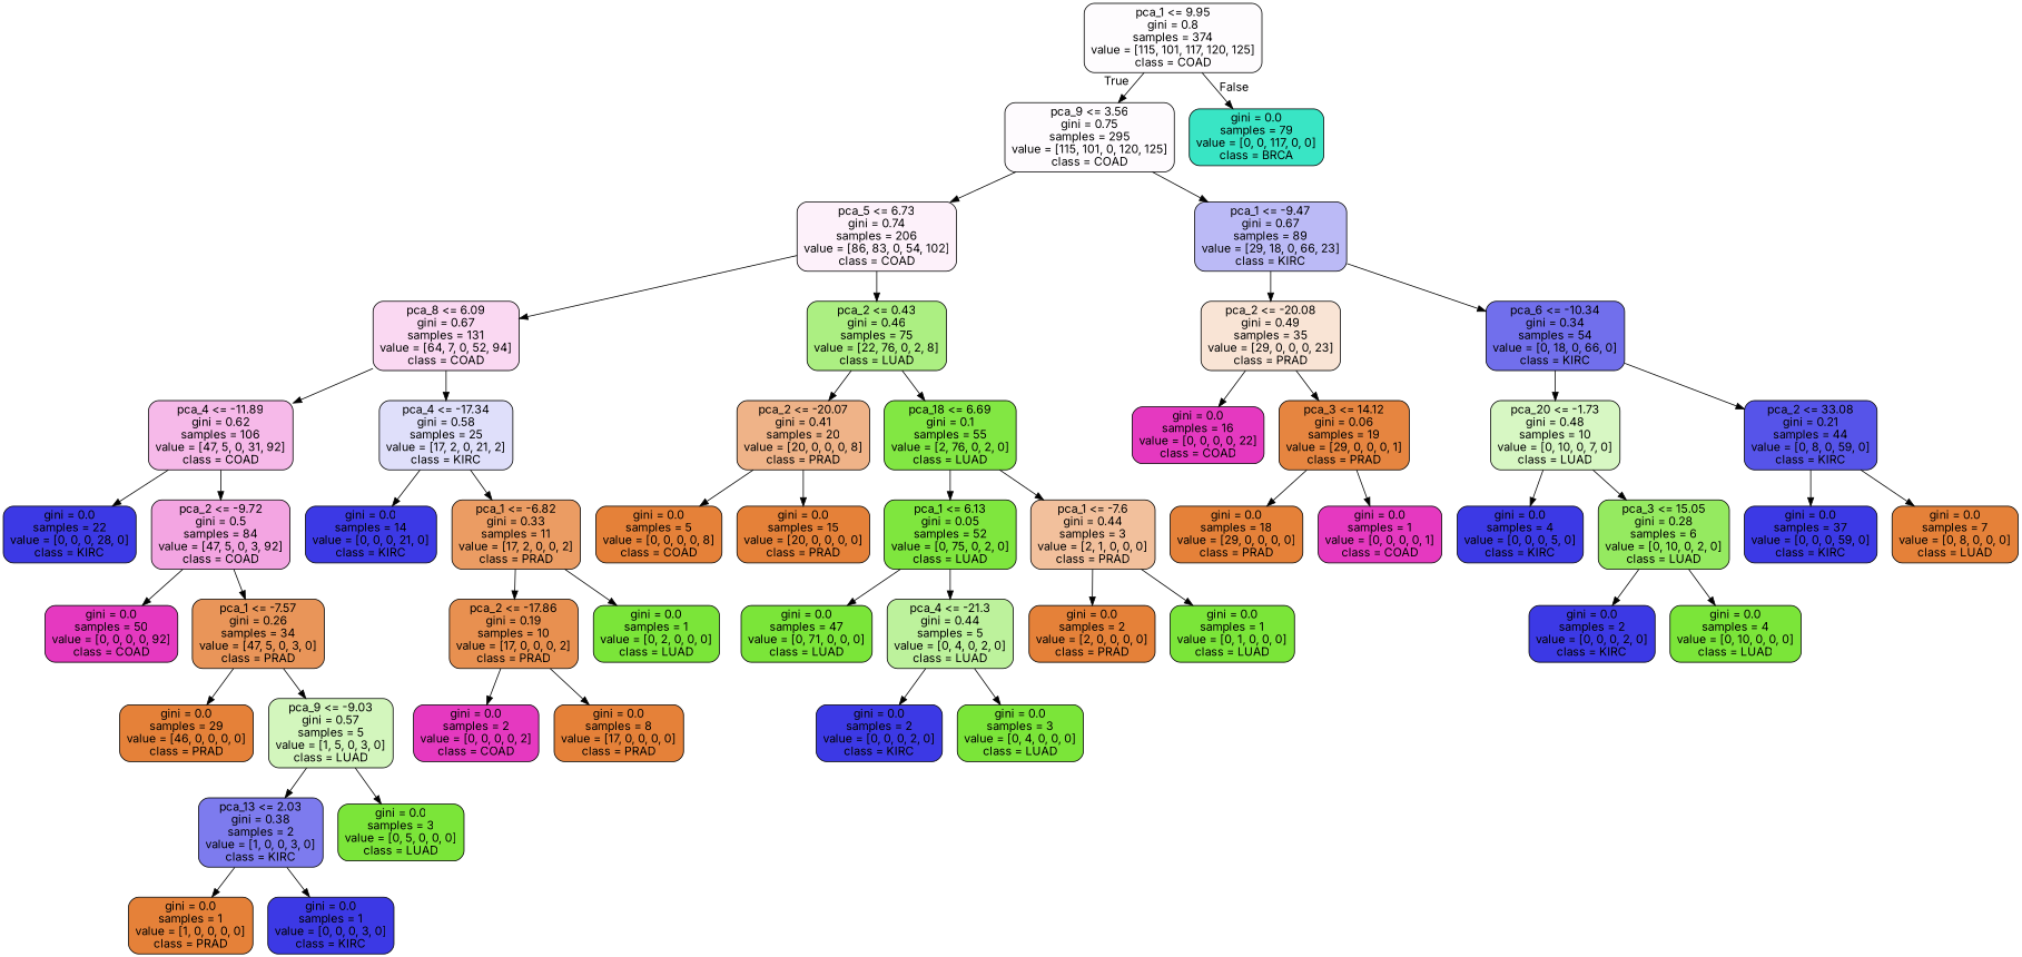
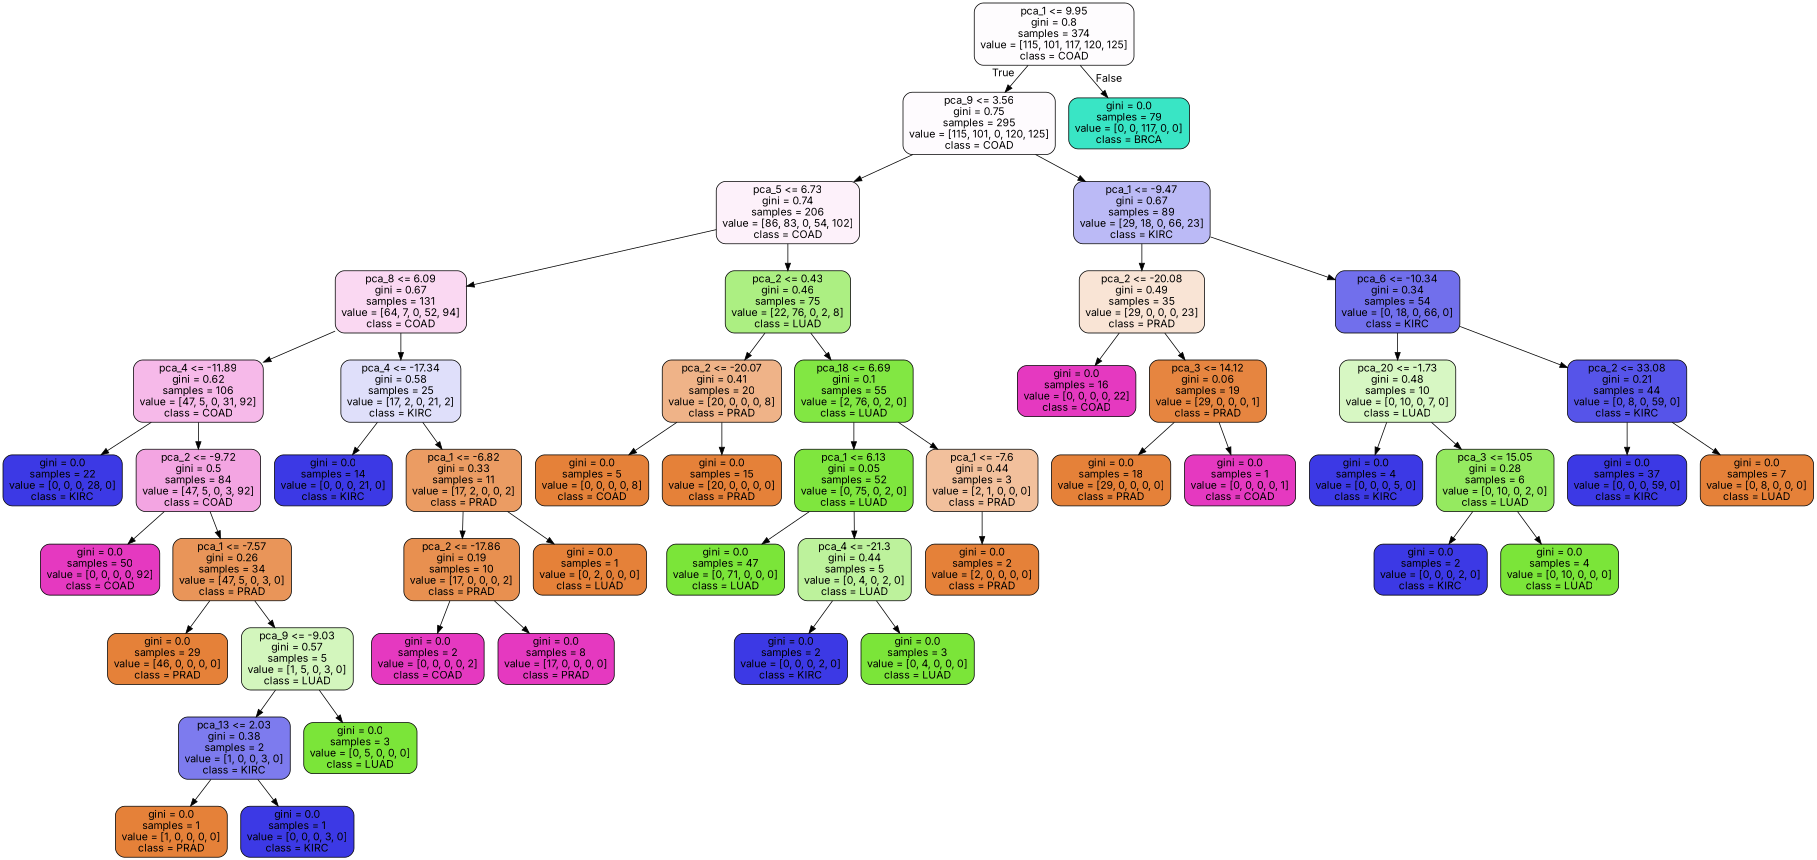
  digraph {
    fontname=Inter
    node [color=black fillcolor="#e58139ff" fontname=Inter shape=box style="filled, rounded"]
    edge [fontname=Inter]
    n1 [fillcolor="#e539c003" label="pca_1 <= 9.95\ngini = 0.8\nsamples = 374\nvalue = [115, 101, 117, 120, 125]\nclass = COAD"]
    n2 [fillcolor="#e539c004" label="pca_9 <= 3.56\ngini = 0.75\nsamples = 295\nvalue = [115, 101, 0, 120, 125]\nclass = COAD"]
    n3 [fillcolor="#39e5c5ff" label="gini = 0.0\nsamples = 79\nvalue = [0, 0, 117, 0, 0]\nclass = BRCA"]
    n4 [fillcolor="#e539c011" label="pca_5 <= 6.73\ngini = 0.74\nsamples = 206\nvalue = [86, 83, 0, 54, 102]\nclass = COAD"]
    n5 [fillcolor="#3c39e558" label="pca_1 <= -9.47\ngini = 0.67\nsamples = 89\nvalue = [29, 18, 0, 66, 23]\nclass = KIRC"]
    n6 [fillcolor="#e539c032" label="pca_8 <= 6.09\ngini = 0.67\nsamples = 131\nvalue = [64, 7, 0, 52, 94]\nclass = COAD"]
    n7 [fillcolor="#7be539a0" label="pca_2 <= 0.43\ngini = 0.46\nsamples = 75\nvalue = [22, 76, 0, 2, 8]\nclass = LUAD"]
    n8 [fillcolor="#e5813935" label="pca_2 <= -20.08\ngini = 0.49\nsamples = 35\nvalue = [29, 0, 0, 0, 23]\nclass = PRAD"]
    n9 [fillcolor="#3c39e5b9" label="pca_6 <= -10.34\ngini = 0.34\nsamples = 54\nvalue = [0, 18, 0, 66, 0]\nclass = KIRC"]
    n10 [fillcolor="#e539c05a" label="pca_4 <= -11.89\ngini = 0.62\nsamples = 106\nvalue = [47, 5, 0, 31, 92]\nclass = COAD"]
    n11 [fillcolor="#3c39e529" label="pca_4 <= -17.34\ngini = 0.58\nsamples = 25\nvalue = [17, 2, 0, 21, 2]\nclass = KIRC"]
    n12 [fillcolor="#e5813999" label="pca_2 <= -20.07\ngini = 0.41\nsamples = 20\nvalue = [20, 0, 0, 0, 8]\nclass = PRAD"]
    n13 [fillcolor="#7be539f2" label="pca_18 <= 6.69\ngini = 0.1\nsamples = 55\nvalue = [2, 76, 0, 2, 0]\nclass = LUAD"]
    n14 [fillcolor="#3c39e5ff" label="gini = 0.0\nsamples = 22\nvalue = [0, 0, 0, 28, 0]\nclass = KIRC"]
    n15 [fillcolor="#e539c073" label="pca_2 <= -9.72\ngini = 0.5\nsamples = 84\nvalue = [47, 5, 0, 3, 92]\nclass = COAD"]
    n16 [fillcolor="#3c39e5ff" label="gini = 0.0\nsamples = 14\nvalue = [0, 0, 0, 21, 0]\nclass = KIRC"]
    n17 [fillcolor="#e58139c9" label="pca_1 <= -6.82\ngini = 0.33\nsamples = 11\nvalue = [17, 2, 0, 0, 2]\nclass = PRAD"]
    n18 [fillcolor="#e539c0ff" label="gini = 0.0\nsamples = 50\nvalue = [0, 0, 0, 0, 92]\nclass = COAD"]
    n19 [fillcolor="#e58139d6" label="pca_1 <= -7.57\ngini = 0.26\nsamples = 34\nvalue = [47, 5, 0, 3, 0]\nclass = PRAD"]
    n20 [label="gini = 0.0\nsamples = 29\nvalue = [46, 0, 0, 0, 0]\nclass = PRAD"]
    n21 [fillcolor="#7be53955" label="pca_9 <= -9.03\ngini = 0.57\nsamples = 5\nvalue = [1, 5, 0, 3, 0]\nclass = LUAD"]
    n22 [fillcolor="#3c39e5aa" label="pca_13 <= 2.03\ngini = 0.38\nsamples = 2\nvalue = [1, 0, 0, 3, 0]\nclass = KIRC"]
    n23 [fillcolor="#7be539ff" label="gini = 0.0\nsamples = 3\nvalue = [0, 5, 0, 0, 0]\nclass = LUAD"]
    n24 [label="gini = 0.0\nsamples = 1\nvalue = [1, 0, 0, 0, 0]\nclass = PRAD"]
    n25 [fillcolor="#3c39e5ff" label="gini = 0.0\nsamples = 1\nvalue = [0, 0, 0, 3, 0]\nclass = KIRC"]
    n26 [fillcolor="#e58139e1" label="pca_2 <= -17.86\ngini = 0.19\nsamples = 10\nvalue = [17, 0, 0, 0, 2]\nclass = PRAD"]
-   n27 [fillcolor="#7be539ff" label="gini = 0.0\nsamples = 1\nvalue = [0, 2, 0, 0, 0]\nclass = LUAD"]
+   n27 [label="gini = 0.0\nsamples = 1\nvalue = [0, 2, 0, 0, 0]\nclass = LUAD"]
    n28 [fillcolor="#e539c0ff" label="gini = 0.0\nsamples = 2\nvalue = [0, 0, 0, 0, 2]\nclass = COAD"]
-   n29 [label="gini = 0.0\nsamples = 8\nvalue = [17, 0, 0, 0, 0]\nclass = PRAD"]
+   n29 [fillcolor="#e539c0ff" label="gini = 0.0\nsamples = 8\nvalue = [17, 0, 0, 0, 0]\nclass = PRAD"]
    n30 [label="gini = 0.0\nsamples = 5\nvalue = [0, 0, 0, 0, 8]\nclass = COAD"]
    n31 [label="gini = 0.0\nsamples = 15\nvalue = [20, 0, 0, 0, 0]\nclass = PRAD"]
    n32 [fillcolor="#7be539f8" label="pca_1 <= 6.13\ngini = 0.05\nsamples = 52\nvalue = [0, 75, 0, 2, 0]\nclass = LUAD"]
    n33 [fillcolor="#e581397f" label="pca_1 <= -7.6\ngini = 0.44\nsamples = 3\nvalue = [2, 1, 0, 0, 0]\nclass = PRAD"]
    n34 [fillcolor="#7be539ff" label="gini = 0.0\nsamples = 47\nvalue = [0, 71, 0, 0, 0]\nclass = LUAD"]
    n35 [fillcolor="#7be5397f" label="pca_4 <= -21.3\ngini = 0.44\nsamples = 5\nvalue = [0, 4, 0, 2, 0]\nclass = LUAD"]
    n36 [label="gini = 0.0\nsamples = 2\nvalue = [2, 0, 0, 0, 0]\nclass = PRAD"]
-   n37 [fillcolor="#7be539ff" label="gini = 0.0\nsamples = 1\nvalue = [0, 1, 0, 0, 0]\nclass = LUAD"]
    n38 [fillcolor="#3c39e5ff" label="gini = 0.0\nsamples = 2\nvalue = [0, 0, 0, 2, 0]\nclass = KIRC"]
    n39 [fillcolor="#7be539ff" label="gini = 0.0\nsamples = 3\nvalue = [0, 4, 0, 0, 0]\nclass = LUAD"]
    n40 [fillcolor="#e539c0ff" label="gini = 0.0\nsamples = 16\nvalue = [0, 0, 0, 0, 22]\nclass = COAD"]
    n41 [fillcolor="#e58139f6" label="pca_3 <= 14.12\ngini = 0.06\nsamples = 19\nvalue = [29, 0, 0, 0, 1]\nclass = PRAD"]
    n42 [fillcolor="#7be5394d" label="pca_20 <= -1.73\ngini = 0.48\nsamples = 10\nvalue = [0, 10, 0, 7, 0]\nclass = LUAD"]
    n43 [fillcolor="#3c39e5dc" label="pca_2 <= 33.08\ngini = 0.21\nsamples = 44\nvalue = [0, 8, 0, 59, 0]\nclass = KIRC"]
    n44 [label="gini = 0.0\nsamples = 18\nvalue = [29, 0, 0, 0, 0]\nclass = PRAD"]
    n45 [fillcolor="#e539c0ff" label="gini = 0.0\nsamples = 1\nvalue = [0, 0, 0, 0, 1]\nclass = COAD"]
    n46 [fillcolor="#3c39e5ff" label="gini = 0.0\nsamples = 4\nvalue = [0, 0, 0, 5, 0]\nclass = KIRC"]
    n47 [fillcolor="#7be539cc" label="pca_3 <= 15.05\ngini = 0.28\nsamples = 6\nvalue = [0, 10, 0, 2, 0]\nclass = LUAD"]
    n48 [fillcolor="#3c39e5ff" label="gini = 0.0\nsamples = 37\nvalue = [0, 0, 0, 59, 0]\nclass = KIRC"]
    n49 [label="gini = 0.0\nsamples = 7\nvalue = [0, 8, 0, 0, 0]\nclass = LUAD"]
    n50 [fillcolor="#3c39e5ff" label="gini = 0.0\nsamples = 2\nvalue = [0, 0, 0, 2, 0]\nclass = KIRC"]
    n51 [fillcolor="#7be539ff" label="gini = 0.0\nsamples = 4\nvalue = [0, 10, 0, 0, 0]\nclass = LUAD"]
    n1 -> n2 [headlabel=True labelangle=45 labeldistance=2.5]
    n1 -> n3 [headlabel=False labelangle=-45 labeldistance=2.5]
    n2 -> n4
    n2 -> n5
    n4 -> n6
    n4 -> n7
    n5 -> n8
    n5 -> n9
    n6 -> n10
    n6 -> n11
    n7 -> n12
    n7 -> n13
    n8 -> n40
    n8 -> n41
    n9 -> n42
    n9 -> n43
    n10 -> n14
    n10 -> n15
    n11 -> n16
    n11 -> n17
    n12 -> n30
    n12 -> n31
    n13 -> n32
    n13 -> n33
    n15 -> n18
    n15 -> n19
    n17 -> n26
    n17 -> n27
    n19 -> n20
    n19 -> n21
    n21 -> n22
    n21 -> n23
    n22 -> n24
    n22 -> n25
    n26 -> n28
    n26 -> n29
    n32 -> n34
    n32 -> n35
    n33 -> n36
-   n33 -> n37
    n35 -> n38
    n35 -> n39
    n41 -> n44
    n41 -> n45
    n42 -> n46
    n42 -> n47
    n43 -> n48
    n43 -> n49
    n47 -> n50
    n47 -> n51
  }
